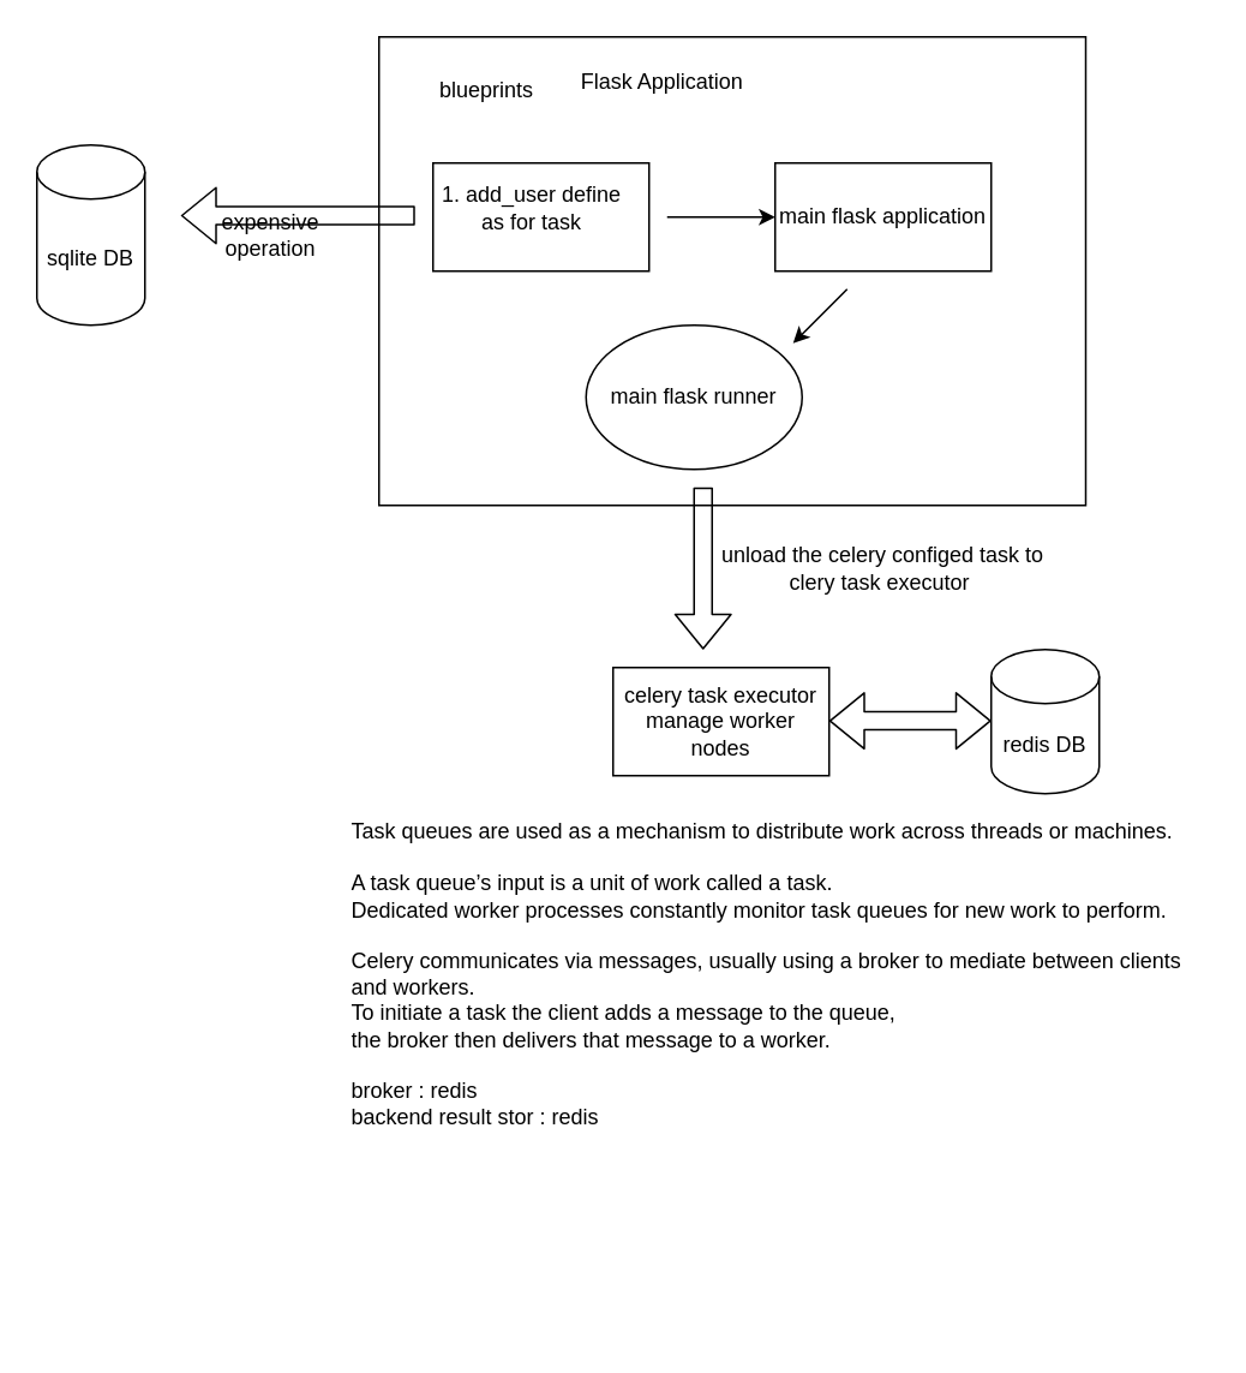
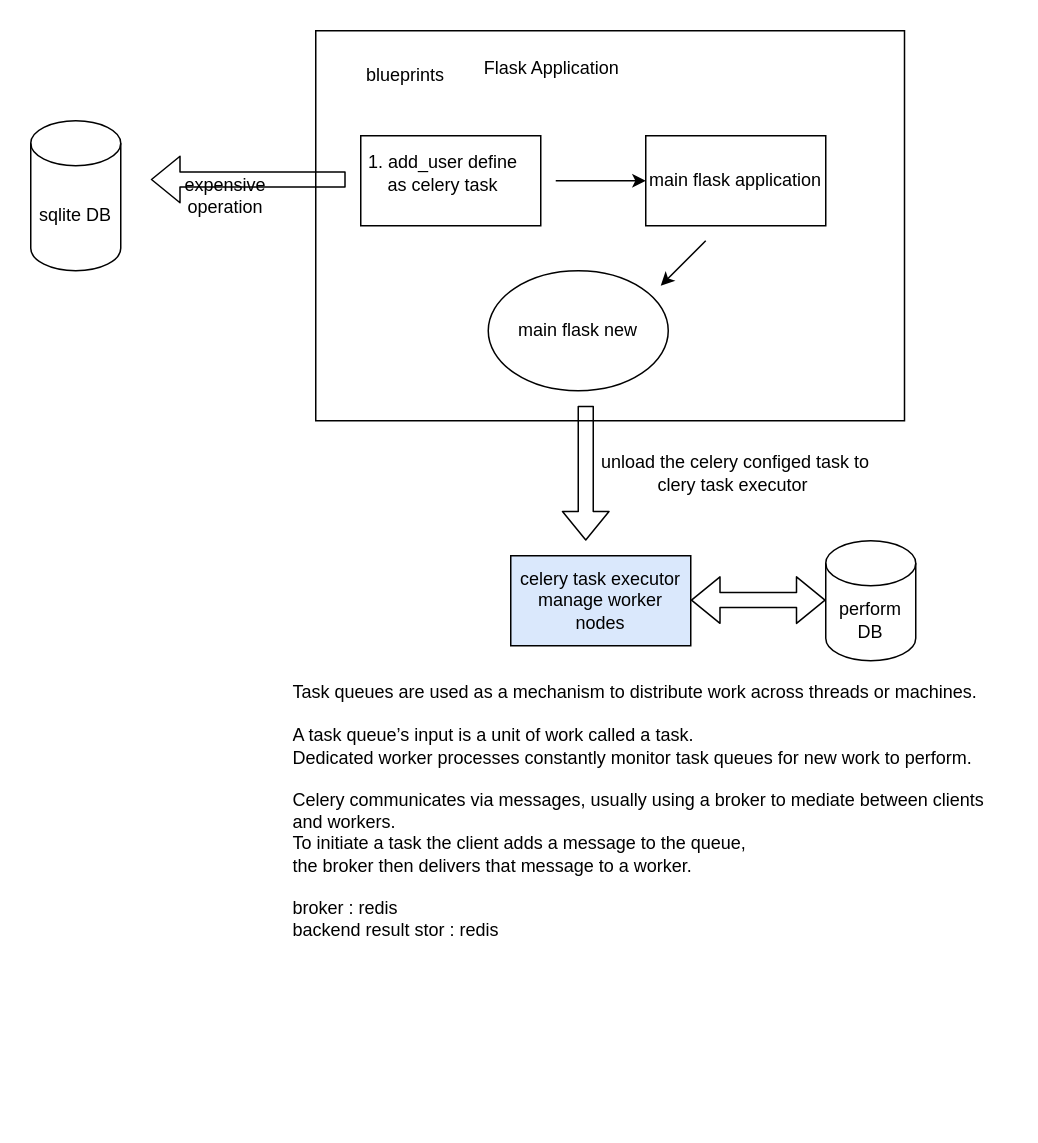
  <mxCell id="0" />
  <mxCell id="1" parent="0" />
  <mxCell id="2" value="" style="rounded=0;whiteSpace=wrap;html=1;" vertex="1" parent="1"><mxGeometry x="210" y="20" width="392.5" height="260" as="geometry" /></mxCell>
  <mxCell id="3" value="Flask Application" style="text;html=1;strokeColor=none;fillColor=none;align=center;verticalAlign=middle;whiteSpace=wrap;rounded=0;" vertex="1" parent="1"><mxGeometry x="315" y="30" width="105" height="30" as="geometry" /></mxCell>
  <mxCell id="4" value="" style="rounded=0;whiteSpace=wrap;html=1;" vertex="1" parent="1"><mxGeometry x="240" y="90" width="120" height="60" as="geometry" /></mxCell>
  <mxCell id="5" value="blueprints" style="text;html=1;strokeColor=none;fillColor=none;align=center;verticalAlign=middle;whiteSpace=wrap;rounded=0;" vertex="1" parent="1"><mxGeometry x="240" y="35" width="60" height="30" as="geometry" /></mxCell>
- <mxCell id="6" value="1. add_user define as for task" style="text;html=1;strokeColor=none;fillColor=none;align=center;verticalAlign=middle;whiteSpace=wrap;rounded=0;" vertex="1" parent="1"><mxGeometry x="240" y="100" width="110" height="30" as="geometry" /></mxCell>
+ <mxCell id="6" value="1. add_user define as celery task" style="text;html=1;strokeColor=none;fillColor=none;align=center;verticalAlign=middle;whiteSpace=wrap;rounded=0;" vertex="1" parent="1"><mxGeometry x="240" y="100" width="110" height="30" as="geometry" /></mxCell>
  <mxCell id="7" value="" style="rounded=0;whiteSpace=wrap;html=1;" vertex="1" parent="1"><mxGeometry x="430" y="90" width="120" height="60" as="geometry" /></mxCell>
  <mxCell id="8" value="main flask application" style="text;html=1;strokeColor=none;fillColor=none;align=center;verticalAlign=middle;whiteSpace=wrap;rounded=0;" vertex="1" parent="1"><mxGeometry x="430" y="90" width="120" height="60" as="geometry" /></mxCell>
  <mxCell id="9" value="" style="endArrow=classic;html=1;" edge="1" parent="1" target="8"><mxGeometry width="50" height="50" relative="1" as="geometry"><mxPoint x="370" y="120" as="sourcePoint" /><mxPoint x="420" y="80" as="targetPoint" /><Array as="points"><mxPoint x="370" y="120" /></Array></mxGeometry></mxCell>
- <mxCell id="10" value="main flask runner" style="ellipse;whiteSpace=wrap;html=1;" vertex="1" parent="1"><mxGeometry x="325" y="180" width="120" height="80" as="geometry" /></mxCell>
+ <mxCell id="10" value="main flask new" style="ellipse;whiteSpace=wrap;html=1;" vertex="1" parent="1"><mxGeometry x="325" y="180" width="120" height="80" as="geometry" /></mxCell>
  <mxCell id="11" value="sqlite DB" style="shape=cylinder3;whiteSpace=wrap;html=1;boundedLbl=1;backgroundOutline=1;size=15;" vertex="1" parent="1"><mxGeometry x="20" y="80" width="60" height="100" as="geometry" /></mxCell>
  <mxCell id="12" value="" style="shape=flexArrow;endArrow=classic;html=1;" edge="1" parent="1"><mxGeometry width="50" height="50" relative="1" as="geometry"><mxPoint x="230" y="119.17" as="sourcePoint" /><mxPoint x="100" y="119.17" as="targetPoint" /></mxGeometry></mxCell>
  <mxCell id="13" value="expensive operation" style="text;html=1;strokeColor=none;fillColor=none;align=center;verticalAlign=middle;whiteSpace=wrap;rounded=0;" vertex="1" parent="1"><mxGeometry x="120" y="115" width="60" height="30" as="geometry" /></mxCell>
  <mxCell id="14" value="" style="endArrow=classic;html=1;" edge="1" parent="1"><mxGeometry width="50" height="50" relative="1" as="geometry"><mxPoint x="470" y="160" as="sourcePoint" /><mxPoint x="440" y="190" as="targetPoint" /></mxGeometry></mxCell>
- <mxCell id="15" value="celery task executor&lt;br&gt;manage worker nodes" style="rounded=0;whiteSpace=wrap;html=1;" vertex="1" parent="1"><mxGeometry x="340" y="370" width="120" height="60" as="geometry" /></mxCell>
+ <mxCell id="15" value="celery task executor&lt;br&gt;manage worker nodes" style="rounded=0;whiteSpace=wrap;html=1;fillColor=#dae8fc;" vertex="1" parent="1"><mxGeometry x="340" y="370" width="120" height="60" as="geometry" /></mxCell>
  <mxCell id="16" value="" style="shape=flexArrow;endArrow=classic;html=1;" edge="1" parent="1"><mxGeometry width="50" height="50" relative="1" as="geometry"><mxPoint x="390" y="270" as="sourcePoint" /><mxPoint x="390" y="360" as="targetPoint" /></mxGeometry></mxCell>
  <mxCell id="17" value="unload the celery configed task to clery task executor&amp;nbsp;" style="text;html=1;strokeColor=none;fillColor=none;align=center;verticalAlign=middle;whiteSpace=wrap;rounded=0;" vertex="1" parent="1"><mxGeometry x="395" y="290" width="190" height="50" as="geometry" /></mxCell>
- <mxCell id="18" value="redis DB" style="shape=cylinder3;whiteSpace=wrap;html=1;boundedLbl=1;backgroundOutline=1;size=15;" vertex="1" parent="1"><mxGeometry x="550" y="360" width="60" height="80" as="geometry" /></mxCell>
+ <mxCell id="18" value="perform DB" style="shape=cylinder3;whiteSpace=wrap;html=1;boundedLbl=1;backgroundOutline=1;size=15;" vertex="1" parent="1"><mxGeometry x="550" y="360" width="60" height="80" as="geometry" /></mxCell>
  <mxCell id="19" value="" style="shape=flexArrow;endArrow=classic;startArrow=classic;html=1;" edge="1" parent="1"><mxGeometry width="100" height="100" relative="1" as="geometry"><mxPoint x="460" y="399.58" as="sourcePoint" /><mxPoint x="550" y="399.58" as="targetPoint" /></mxGeometry></mxCell>
  <mxCell id="20" value="&lt;br&gt;&lt;div&gt;Task queues are used as a mechanism to distribute work across threads or machines.&lt;/div&gt;&lt;div&gt;&lt;br&gt;&lt;/div&gt;&lt;div&gt;A task queue’s input is a unit of work called a task.&amp;nbsp;&lt;/div&gt;&lt;div&gt;Dedicated worker processes constantly monitor task queues for new work to perform.&lt;/div&gt;&lt;div&gt;&lt;br&gt;&lt;/div&gt;&lt;div&gt;Celery communicates via messages, usually using a broker to mediate between clients and workers.&amp;nbsp;&lt;/div&gt;&lt;div&gt;To initiate a task the client adds a message to the queue,&amp;nbsp;&lt;/div&gt;&lt;div&gt;the broker then delivers that message to a worker.&lt;/div&gt;&lt;div&gt;&lt;br&gt;&lt;/div&gt;&lt;div&gt;broker : redis&lt;/div&gt;&lt;div&gt;backend result stor : redis&lt;/div&gt;" style="text;html=1;strokeColor=none;fillColor=none;spacing=5;spacingTop=-20;whiteSpace=wrap;overflow=hidden;rounded=0;" vertex="1" parent="1"><mxGeometry x="190" y="450" width="480" height="290" as="geometry" /></mxCell>
